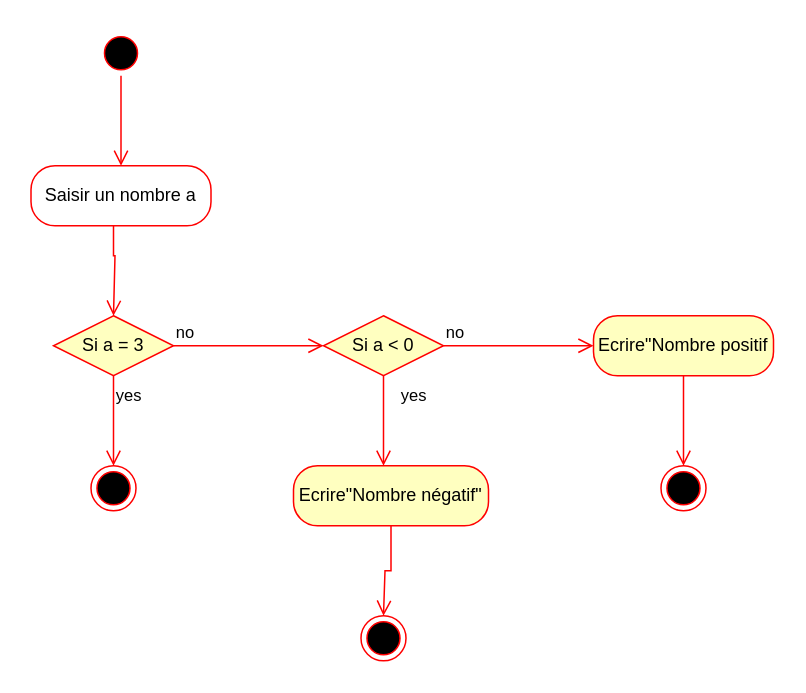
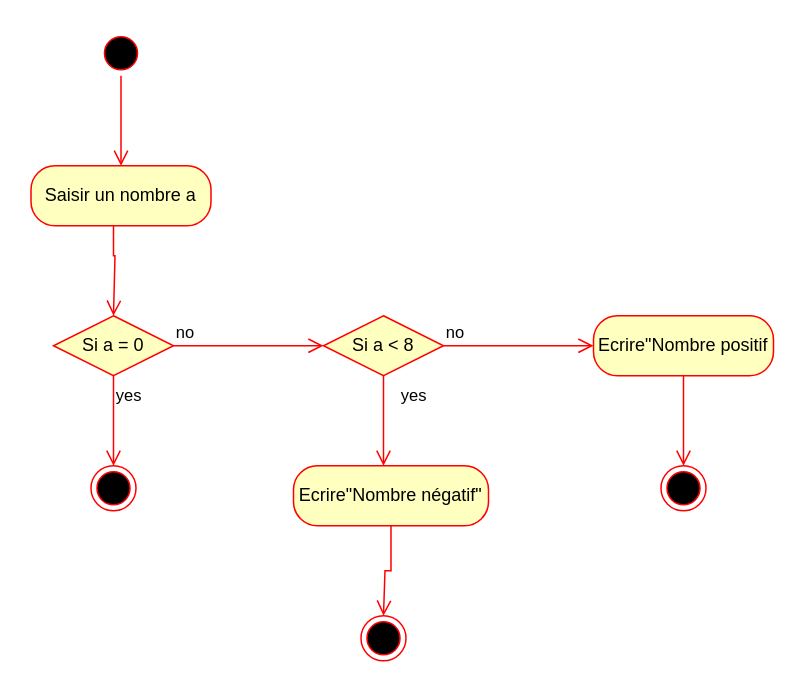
  <mxCell id="0" />
  <mxCell id="1" parent="0" />
  <mxCell id="2" value="" style="ellipse;html=1;shape=startState;fillColor=#000000;strokeColor=#ff0000;" vertex="1" parent="1"><mxGeometry x="65" y="20" width="30" height="30" as="geometry" /></mxCell>
  <mxCell id="3" value="" style="edgeStyle=orthogonalEdgeStyle;html=1;verticalAlign=bottom;endArrow=open;endSize=8;strokeColor=#ff0000;rounded=0;" edge="1" source="2" parent="1"><mxGeometry relative="1" as="geometry"><mxPoint x="80" y="110" as="targetPoint" /></mxGeometry></mxCell>
- <mxCell id="4" value="Saisir un nombre a" style="rounded=1;whiteSpace=wrap;html=1;arcSize=40;fontColor=#000000;fillColor=#ffffff;strokeColor=#ff0000;" vertex="1" parent="1"><mxGeometry x="20" y="110" width="120" height="40" as="geometry" /></mxCell>
+ <mxCell id="4" value="Saisir un nombre a" style="rounded=1;whiteSpace=wrap;html=1;arcSize=40;fontColor=#000000;fillColor=#ffffc0;strokeColor=#ff0000;" vertex="1" parent="1"><mxGeometry x="20" y="110" width="120" height="40" as="geometry" /></mxCell>
  <mxCell id="5" value="" style="edgeStyle=orthogonalEdgeStyle;html=1;verticalAlign=bottom;endArrow=open;endSize=8;strokeColor=#ff0000;rounded=0;" edge="1" parent="1"><mxGeometry relative="1" as="geometry"><mxPoint x="75" y="210" as="targetPoint" /><mxPoint x="75" y="150" as="sourcePoint" /><Array as="points"><mxPoint x="75" y="170" /><mxPoint x="76" y="170" /></Array></mxGeometry></mxCell>
- <mxCell id="6" value="Si a = 3" style="rhombus;whiteSpace=wrap;html=1;fontColor=#000000;fillColor=#ffffc0;strokeColor=#ff0000;" vertex="1" parent="1"><mxGeometry x="35" y="210" width="80" height="40" as="geometry" /></mxCell>
+ <mxCell id="6" value="Si a = 0" style="rhombus;whiteSpace=wrap;html=1;fontColor=#000000;fillColor=#ffffc0;strokeColor=#ff0000;" vertex="1" parent="1"><mxGeometry x="35" y="210" width="80" height="40" as="geometry" /></mxCell>
  <mxCell id="7" value="no" style="edgeStyle=orthogonalEdgeStyle;html=1;align=left;verticalAlign=bottom;endArrow=open;endSize=8;strokeColor=#ff0000;rounded=0;" edge="1" source="6" parent="1"><mxGeometry x="-1" relative="1" as="geometry"><mxPoint x="215" y="230" as="targetPoint" /></mxGeometry></mxCell>
  <mxCell id="8" value="yes" style="edgeStyle=orthogonalEdgeStyle;html=1;align=left;verticalAlign=top;endArrow=open;endSize=8;strokeColor=#ff0000;rounded=0;" edge="1" source="6" parent="1"><mxGeometry x="-1" relative="1" as="geometry"><mxPoint x="75" y="310" as="targetPoint" /></mxGeometry></mxCell>
  <mxCell id="9" value="" style="ellipse;html=1;shape=endState;fillColor=#000000;strokeColor=#ff0000;" vertex="1" parent="1"><mxGeometry x="60" y="310" width="30" height="30" as="geometry" /></mxCell>
- <mxCell id="10" value="Si a &amp;lt; 0" style="rhombus;whiteSpace=wrap;html=1;fontColor=#000000;fillColor=#ffffc0;strokeColor=#ff0000;" vertex="1" parent="1"><mxGeometry x="215" y="210" width="80" height="40" as="geometry" /></mxCell>
+ <mxCell id="10" value="Si a &amp;lt; 8" style="rhombus;whiteSpace=wrap;html=1;fontColor=#000000;fillColor=#ffffc0;strokeColor=#ff0000;" vertex="1" parent="1"><mxGeometry x="215" y="210" width="80" height="40" as="geometry" /></mxCell>
  <mxCell id="11" value="no" style="edgeStyle=orthogonalEdgeStyle;html=1;align=left;verticalAlign=bottom;endArrow=open;endSize=8;strokeColor=#ff0000;rounded=0;" edge="1" source="10" parent="1"><mxGeometry x="-1" relative="1" as="geometry"><mxPoint x="395" y="230" as="targetPoint" /></mxGeometry></mxCell>
  <mxCell id="12" value="yes" style="edgeStyle=orthogonalEdgeStyle;html=1;align=left;verticalAlign=top;endArrow=open;endSize=8;strokeColor=#ff0000;rounded=0;" edge="1" source="10" parent="1"><mxGeometry x="-1" y="10" relative="1" as="geometry"><mxPoint x="255" y="310" as="targetPoint" /><mxPoint as="offset" /></mxGeometry></mxCell>
  <mxCell id="13" value="Ecrire&quot;Nombre positif" style="rounded=1;whiteSpace=wrap;html=1;arcSize=40;fontColor=#000000;fillColor=#ffffc0;strokeColor=#ff0000;" vertex="1" parent="1"><mxGeometry x="395" y="210" width="120" height="40" as="geometry" /></mxCell>
  <mxCell id="14" value="" style="edgeStyle=orthogonalEdgeStyle;html=1;verticalAlign=bottom;endArrow=open;endSize=8;strokeColor=#ff0000;rounded=0;" edge="1" source="13" parent="1"><mxGeometry relative="1" as="geometry"><mxPoint x="455" y="310" as="targetPoint" /></mxGeometry></mxCell>
  <mxCell id="15" value="" style="ellipse;html=1;shape=endState;fillColor=#000000;strokeColor=#ff0000;" vertex="1" parent="1"><mxGeometry x="440" y="310" width="30" height="30" as="geometry" /></mxCell>
  <mxCell id="16" value="Ecrire&quot;Nombre négatif&quot;" style="rounded=1;whiteSpace=wrap;html=1;arcSize=40;fontColor=#000000;fillColor=#ffffc0;strokeColor=#ff0000;" vertex="1" parent="1"><mxGeometry x="195" y="310" width="130" height="40" as="geometry" /></mxCell>
  <mxCell id="17" value="" style="edgeStyle=orthogonalEdgeStyle;html=1;verticalAlign=bottom;endArrow=open;endSize=8;strokeColor=#ff0000;rounded=0;" edge="1" source="16" parent="1"><mxGeometry relative="1" as="geometry"><mxPoint x="255" y="410" as="targetPoint" /><Array as="points"><mxPoint x="260" y="380" /><mxPoint x="256" y="380" /></Array></mxGeometry></mxCell>
  <mxCell id="18" value="" style="ellipse;html=1;shape=endState;fillColor=#000000;strokeColor=#ff0000;" vertex="1" parent="1"><mxGeometry x="240" y="410" width="30" height="30" as="geometry" /></mxCell>
